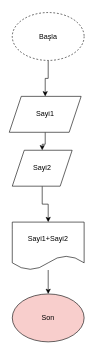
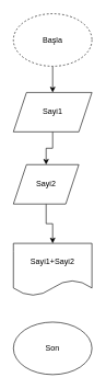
  <mxCell id="0" />
  <mxCell id="1" parent="0" />
  <mxCell id="2" style="edgeStyle=orthogonalEdgeStyle;rounded=0;orthogonalLoop=1;jettySize=auto;html=1;entryX=0.5;entryY=0;entryDx=0;entryDy=0;" edge="1" parent="1" source="3" target="5"><mxGeometry relative="1" as="geometry" /></mxCell>
  <mxCell id="3" value="Başla" style="ellipse;whiteSpace=wrap;html=1;dashed=1;" vertex="1" parent="1"><mxGeometry x="20" y="20" width="120" height="80" as="geometry" /></mxCell>
  <mxCell id="4" style="edgeStyle=orthogonalEdgeStyle;rounded=0;orthogonalLoop=1;jettySize=auto;html=1;" edge="1" parent="1" source="5" target="7"><mxGeometry relative="1" as="geometry" /></mxCell>
- <mxCell id="5" value="Sayi1" style="shape=parallelogram;perimeter=parallelogramPerimeter;whiteSpace=wrap;html=1;fixedSize=1;" vertex="1" parent="1"><mxGeometry x="15" y="160" width="120" height="60" as="geometry" /></mxCell>
+ <mxCell id="5" value="Sayi1" style="shape=parallelogram;perimeter=parallelogramPerimeter;whiteSpace=wrap;html=1;fixedSize=1;" vertex="1" parent="1"><mxGeometry x="20" y="140" width="120" height="60" as="geometry" /></mxCell>
  <mxCell id="6" style="edgeStyle=orthogonalEdgeStyle;rounded=0;orthogonalLoop=1;jettySize=auto;html=1;" edge="1" parent="1" source="7" target="9"><mxGeometry relative="1" as="geometry" /></mxCell>
  <mxCell id="7" value="Sayi2" style="shape=parallelogram;perimeter=parallelogramPerimeter;whiteSpace=wrap;html=1;fixedSize=1;" vertex="1" parent="1"><mxGeometry x="20" y="250" width="100" height="60" as="geometry" /></mxCell>
- <mxCell id="8" style="edgeStyle=orthogonalEdgeStyle;rounded=0;orthogonalLoop=1;jettySize=auto;html=1;entryX=0.5;entryY=0;entryDx=0;entryDy=0;" edge="1" parent="1" source="9" target="10"><mxGeometry relative="1" as="geometry" /></mxCell>
  <mxCell id="9" value="Sayi1+Sayi2" style="shape=document;whiteSpace=wrap;html=1;boundedLbl=1;" vertex="1" parent="1"><mxGeometry x="20" y="370" width="120" height="80" as="geometry" /></mxCell>
- <mxCell id="10" value="Son" style="ellipse;whiteSpace=wrap;html=1;fillColor=#f8cecc;" vertex="1" parent="1"><mxGeometry x="20" y="490" width="120" height="80" as="geometry" /></mxCell>
+ <mxCell id="10" value="Son" style="ellipse;whiteSpace=wrap;html=1;" vertex="1" parent="1"><mxGeometry x="20" y="490" width="120" height="80" as="geometry" /></mxCell>
